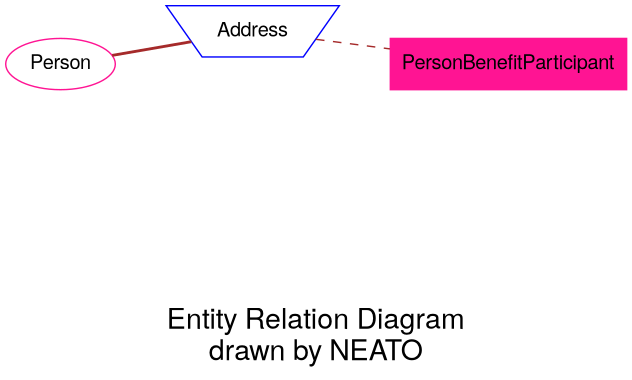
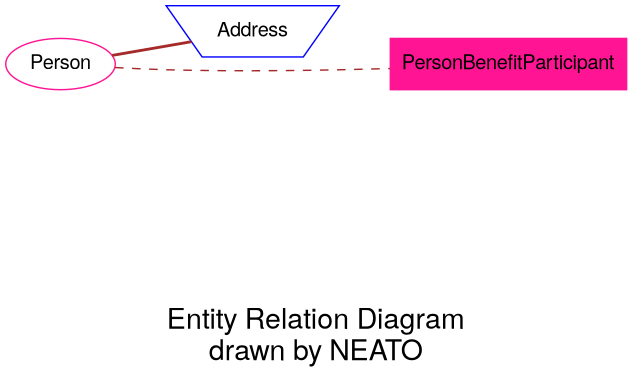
  graph {
    fontname="Helvetica,Arial,sans-serif"
    fontsize=20
    label="\n\nEntity Relation Diagram\ndrawn by NEATO"
    rankdir=LR
    node [color=deeppink fontname="Helvetica,Arial,sans-serif"]
    edge [color=brown fontname="Helvetica,Arial,sans-serif"]
    Address [color=blue shape=invtrapezium]
    Person [shape=ellipse]
    PersonBenefitParticipant [shape=box style=filled]
    Person -- Address [style=bold]
-   Address -- PersonBenefitParticipant [style=dashed]
+   Person -- PersonBenefitParticipant [style=dashed]
  }
